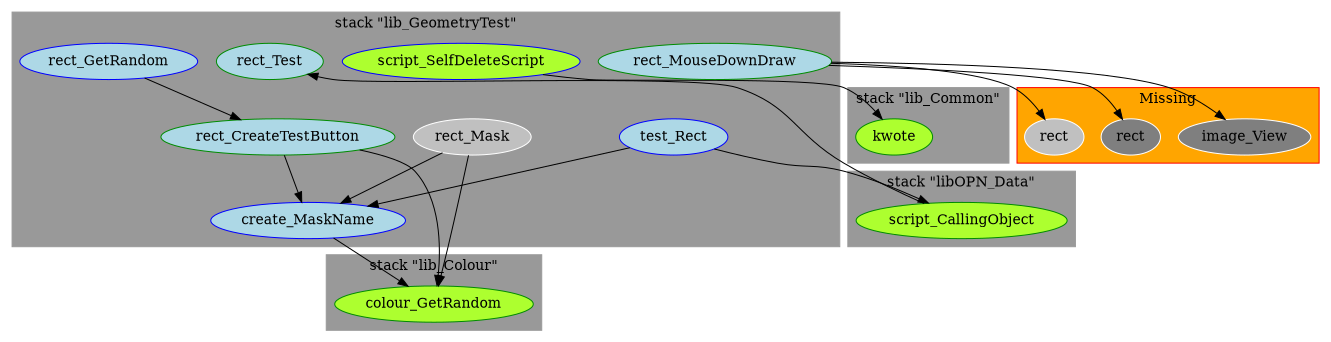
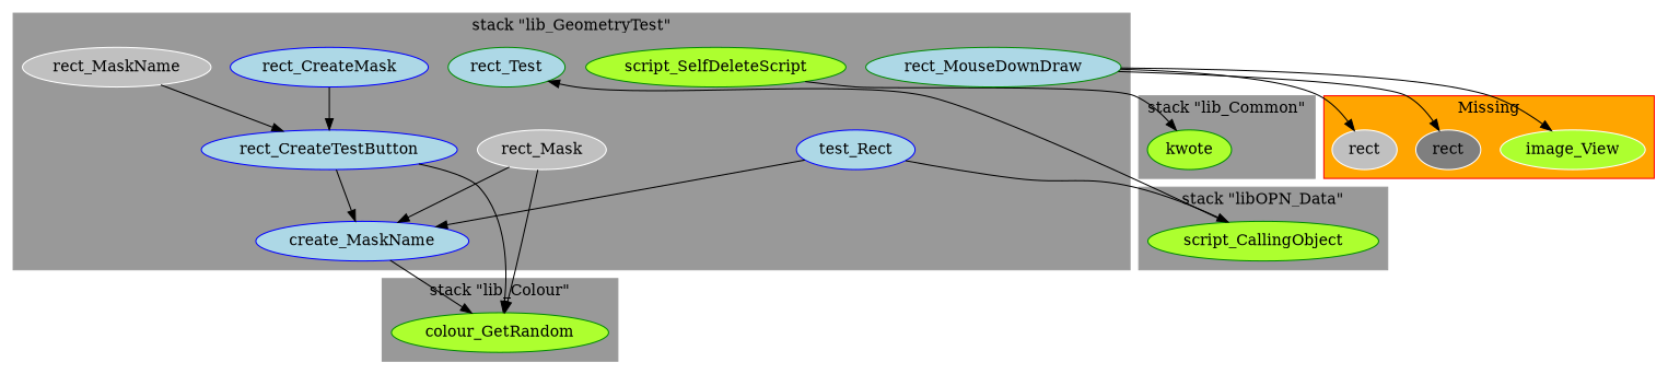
  digraph {
    clusterrank=true
    node [color=Green4 fillcolor=LightBlue style=filled]
-   n1 [color=white fillcolor=grey50 label=image_View]
+   n1 [color=white fillcolor=GreenYellow label=image_View]
    n2 [color=white fillcolor=grey50 label=rect]
    n3 [fillcolor=GreenYellow label=colour_GetRandom]
    n4 [fillcolor=GreenYellow label=kwote]
    n5 [fillcolor=GreenYellow label=script_CallingObject]
-   n6 [color=Blue fillcolor=GreenYellow label=script_SelfDeleteScript]
+   n6 [fillcolor=GreenYellow label=script_SelfDeleteScript]
    n7 [label=rect_Test]
-   n8 [label=rect_CreateTestButton]
-   n9 [color=Blue label=rect_GetRandom]
+   n8 [color=Blue label=rect_CreateTestButton]
+   n9 [color=Blue label=rect_CreateMask]
    n10 [color=Blue label=create_MaskName]
    n11 [label=rect_MouseDownDraw]
    n12 [color=Blue label=test_Rect]
+   n13 [color=white fillcolor=grey label=rect_MaskName]
    n14 [color=white fillcolor=grey label=rect]
    n15 [color=white fillcolor=grey label=rect_Mask]
    subgraph sub_1 {
      n1
      n2
    }
    subgraph sub_2 {
      n3
      n4
      n5
      n6
    }
    subgraph sub_3 {
      n7
      n8
      n9
      n10
      n11
      n12
    }
    subgraph sub_4 {
+     n13
      n14
      n15
    }
    subgraph cluster_5 {
      color=red
      fillcolor=orange
      label=Missing
      style=filled
      n1
      n2
      n14
    }
    subgraph cluster_6 {
      color=grey60
      fillcolor=grey60
      label="stack \"lib_Colour\""
      style=filled
      n3
    }
    subgraph cluster_7 {
      color=grey60
      fillcolor=grey60
      label="stack \"lib_Common\""
      style=filled
      n4
    }
    subgraph cluster_8 {
      color=grey60
      fillcolor=grey60
      label="stack \"lib_GeometryTest\""
      style=filled
      n6
      n7
      n8
      n9
      n10
      n11
      n12
+     n13
      n15
    }
    subgraph cluster_9 {
      color=grey60
      fillcolor=grey60
      label="stack \"libOPN_Data\""
      style=filled
      n5
    }
    n5 -> n7
    n6 -> n4
    n8 -> n3
    n8 -> n10
    n9 -> n8
    n10 -> n3
    n11 -> n1
    n11 -> n2
    n11 -> n14
    n12 -> n5
    n12 -> n10
+   n13 -> n8
    n15 -> n3
    n15 -> n10
  }
